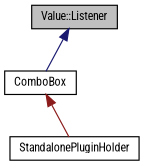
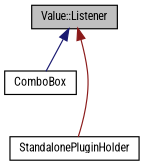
  digraph {
    fontname="Roboto Condensed"
    node [color=black fontname="Roboto Condensed" fontsize=10 shape=record]
    edge [dir=back fontname="Roboto Condensed" fontsize=10 labelfontname=Helvetica labelfontsize=10 style=solid]
    n1 [fillcolor=grey75 fontcolor=black height=0.2 label="Value::Listener" style=filled width=0.4]
    n2 [height=0.2 label=ComboBox width=0.4]
    n3 [height=0.2 label=StandalonePluginHolder width=0.4]
    n1 -> n2 [color=midnightblue]
-   n2 -> n3 [color=firebrick4]
+   n1 -> n3 [color=firebrick4]
  }
